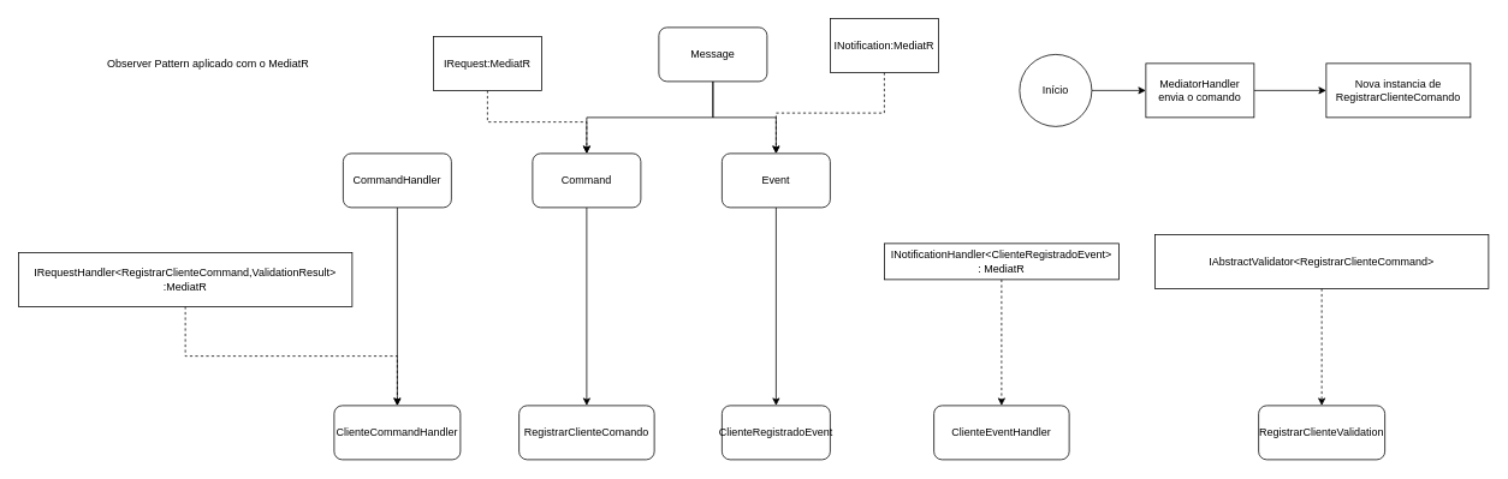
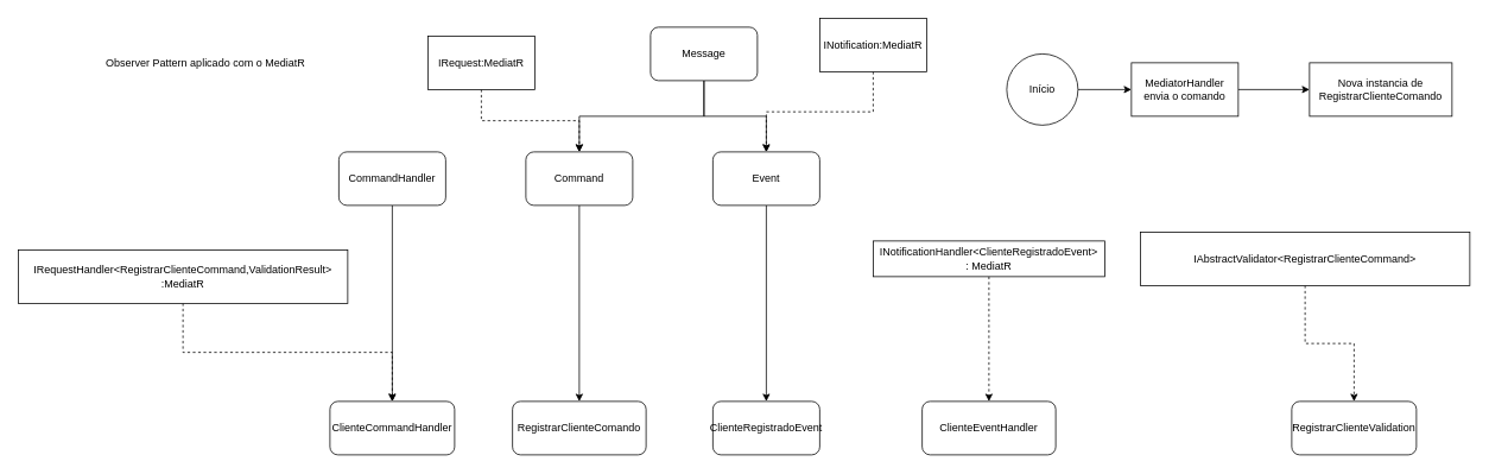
  <mxCell id="0" />
  <mxCell id="1" parent="0" />
  <mxCell id="2" style="edgeStyle=orthogonalEdgeStyle;rounded=0;orthogonalLoop=1;jettySize=auto;html=1;" edge="1" parent="1" source="3" target="18"><mxGeometry relative="1" as="geometry" /></mxCell>
  <mxCell id="3" value="Command&lt;br&gt;" style="rounded=1;whiteSpace=wrap;html=1;" vertex="1" parent="1"><mxGeometry x="590" y="170" width="120" height="60" as="geometry" /></mxCell>
  <mxCell id="4" style="edgeStyle=orthogonalEdgeStyle;rounded=0;orthogonalLoop=1;jettySize=auto;html=1;entryX=0.5;entryY=0;entryDx=0;entryDy=0;" edge="1" parent="1" source="6" target="3"><mxGeometry relative="1" as="geometry"><Array as="points"><mxPoint x="790" y="130" /><mxPoint x="650" y="130" /></Array></mxGeometry></mxCell>
  <mxCell id="5" style="edgeStyle=orthogonalEdgeStyle;rounded=0;orthogonalLoop=1;jettySize=auto;html=1;entryX=0.5;entryY=0;entryDx=0;entryDy=0;" edge="1" parent="1" source="6" target="12"><mxGeometry relative="1" as="geometry" /></mxCell>
  <mxCell id="6" value="Message" style="rounded=1;whiteSpace=wrap;html=1;" vertex="1" parent="1"><mxGeometry x="730" y="30" width="120" height="60" as="geometry" /></mxCell>
  <mxCell id="7" style="edgeStyle=orthogonalEdgeStyle;rounded=0;orthogonalLoop=1;jettySize=auto;html=1;entryX=0.5;entryY=0;entryDx=0;entryDy=0;dashed=1;" edge="1" parent="1" source="8" target="3"><mxGeometry relative="1" as="geometry" /></mxCell>
  <mxCell id="8" value="IRequest:MediatR" style="whiteSpace=wrap;html=1;" vertex="1" parent="1"><mxGeometry y="40" width="120" height="60" as="geometry" x="480" /></mxCell>
  <mxCell id="9" style="edgeStyle=orthogonalEdgeStyle;rounded=0;orthogonalLoop=1;jettySize=auto;html=1;" edge="1" parent="1" source="10" target="15"><mxGeometry relative="1" as="geometry" /></mxCell>
  <mxCell id="10" value="CommandHandler" style="rounded=1;whiteSpace=wrap;html=1;" vertex="1" parent="1"><mxGeometry x="380" y="170" width="120" height="60" as="geometry" /></mxCell>
  <mxCell id="11" style="edgeStyle=orthogonalEdgeStyle;rounded=0;orthogonalLoop=1;jettySize=auto;html=1;" edge="1" parent="1" source="12" target="25"><mxGeometry relative="1" as="geometry" /></mxCell>
  <mxCell id="12" value="Event" style="rounded=1;whiteSpace=wrap;html=1;" vertex="1" parent="1"><mxGeometry x="800" y="170" width="120" height="60" as="geometry" /></mxCell>
  <mxCell id="13" style="edgeStyle=orthogonalEdgeStyle;rounded=0;orthogonalLoop=1;jettySize=auto;html=1;entryX=0.5;entryY=0;entryDx=0;entryDy=0;dashed=1;" edge="1" parent="1" source="14" target="12"><mxGeometry relative="1" as="geometry" /></mxCell>
  <mxCell id="14" value="INotification:MediatR" style="whiteSpace=wrap;html=1;" vertex="1" parent="1"><mxGeometry x="920" y="20" width="120" height="60" as="geometry" /></mxCell>
  <mxCell id="15" value="ClienteCommandHandler" style="rounded=1;whiteSpace=wrap;html=1;" vertex="1" parent="1"><mxGeometry x="370" y="450" width="140" height="60" as="geometry" /></mxCell>
  <mxCell id="16" style="edgeStyle=orthogonalEdgeStyle;rounded=0;orthogonalLoop=1;jettySize=auto;html=1;entryX=0.5;entryY=0;entryDx=0;entryDy=0;dashed=1;" edge="1" parent="1" source="17" target="15"><mxGeometry relative="1" as="geometry" /></mxCell>
  <mxCell id="17" value="IRequestHandler&amp;lt;RegistrarClienteCommand,ValidationResult&amp;gt; :MediatR" style="whiteSpace=wrap;html=1;" vertex="1" parent="1"><mxGeometry x="20" y="280" width="370" height="60" as="geometry" /></mxCell>
  <mxCell id="18" value="RegistrarClienteComando" style="rounded=1;whiteSpace=wrap;html=1;" vertex="1" parent="1"><mxGeometry x="575" y="450" width="150" height="60" as="geometry" /></mxCell>
- <mxCell id="19" value="RegistrarClienteValidation" style="rounded=1;whiteSpace=wrap;html=1;" vertex="1" parent="1"><mxGeometry x="1395" y="450" width="140" height="60" as="geometry" /></mxCell>
+ <mxCell id="19" value="RegistrarClienteValidation" style="rounded=1;whiteSpace=wrap;html=1;" vertex="1" parent="1"><mxGeometry x="1450" y="450" width="140" height="60" as="geometry" /></mxCell>
  <mxCell id="20" style="edgeStyle=orthogonalEdgeStyle;rounded=0;orthogonalLoop=1;jettySize=auto;html=1;entryX=0.5;entryY=0;entryDx=0;entryDy=0;dashed=1;" edge="1" parent="1" source="21" target="19"><mxGeometry relative="1" as="geometry" /></mxCell>
  <mxCell id="21" value="IAbstractValidator&amp;lt;RegistrarClienteCommand&amp;gt;" style="whiteSpace=wrap;html=1;" vertex="1" parent="1"><mxGeometry x="1280" y="260" width="370" height="60" as="geometry" /></mxCell>
  <mxCell id="22" value="ClienteEventHandler" style="rounded=1;whiteSpace=wrap;html=1;" vertex="1" parent="1"><mxGeometry x="1035" y="450" width="150" height="60" as="geometry" /></mxCell>
  <mxCell id="23" style="edgeStyle=orthogonalEdgeStyle;rounded=0;orthogonalLoop=1;jettySize=auto;html=1;entryX=0.5;entryY=0;entryDx=0;entryDy=0;dashed=1;" edge="1" parent="1" source="24" target="22"><mxGeometry relative="1" as="geometry" /></mxCell>
  <mxCell id="24" value="INotificationHandler&amp;lt;ClienteRegistradoEvent&amp;gt;&lt;br&gt;: MediatR" style="whiteSpace=wrap;html=1;" vertex="1" parent="1"><mxGeometry x="980" y="270" width="260" height="40" as="geometry" /></mxCell>
  <mxCell id="25" value="ClienteRegistradoEvent" style="rounded=1;whiteSpace=wrap;html=1;" vertex="1" parent="1"><mxGeometry x="800" y="450" width="120" height="60" as="geometry" /></mxCell>
  <mxCell id="26" value="" style="edgeStyle=orthogonalEdgeStyle;rounded=0;orthogonalLoop=1;jettySize=auto;html=1;" edge="1" parent="1" source="27" target="29"><mxGeometry relative="1" as="geometry" /></mxCell>
  <mxCell id="27" value="Início" style="ellipse;whiteSpace=wrap;html=1;aspect=fixed;" vertex="1" parent="1"><mxGeometry x="1130" y="60" width="80" height="80" as="geometry" /></mxCell>
  <mxCell id="28" value="" style="edgeStyle=orthogonalEdgeStyle;rounded=0;orthogonalLoop=1;jettySize=auto;html=1;" edge="1" parent="1" source="29" target="30"><mxGeometry relative="1" as="geometry" /></mxCell>
  <mxCell id="29" value="MediatorHandler envia o comando" style="whiteSpace=wrap;html=1;" vertex="1" parent="1"><mxGeometry x="1270" y="70" width="120" height="60" as="geometry" /></mxCell>
  <mxCell id="30" value="Nova instancia de RegistrarClienteComando" style="whiteSpace=wrap;html=1;" vertex="1" parent="1"><mxGeometry x="1470" y="70" width="160" height="60" as="geometry" /></mxCell>
  <mxCell id="31" value="Observer Pattern aplicado com o MediatR" style="text;html=1;align=center;verticalAlign=middle;resizable=0;points=[];autosize=1;strokeColor=none;fillColor=none;" vertex="1" parent="1"><mxGeometry x="105" y="55" width="250" height="30" as="geometry" /></mxCell>
